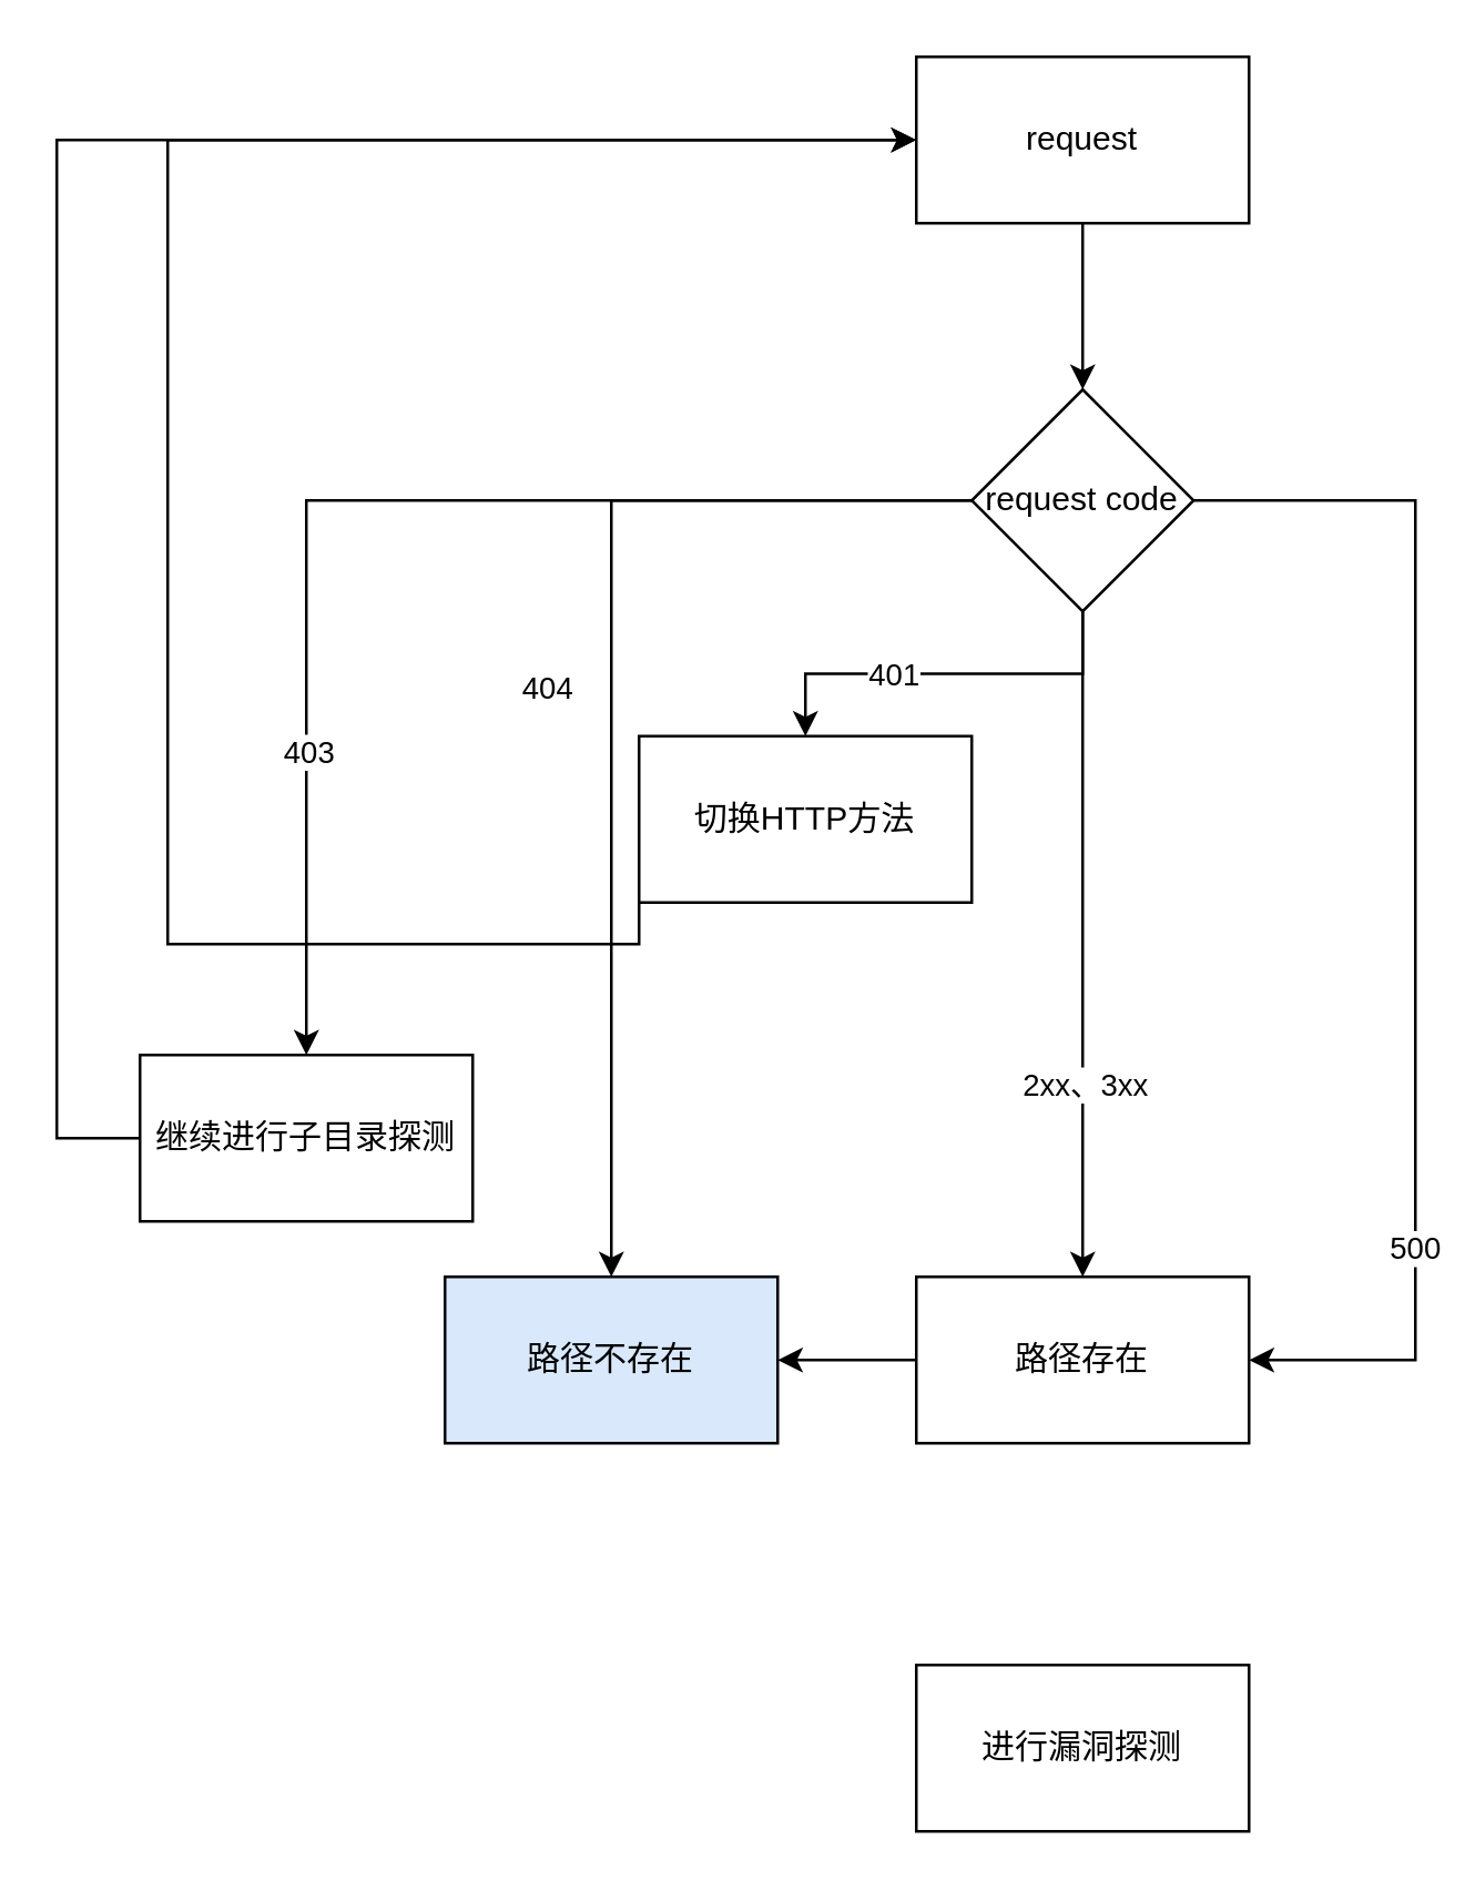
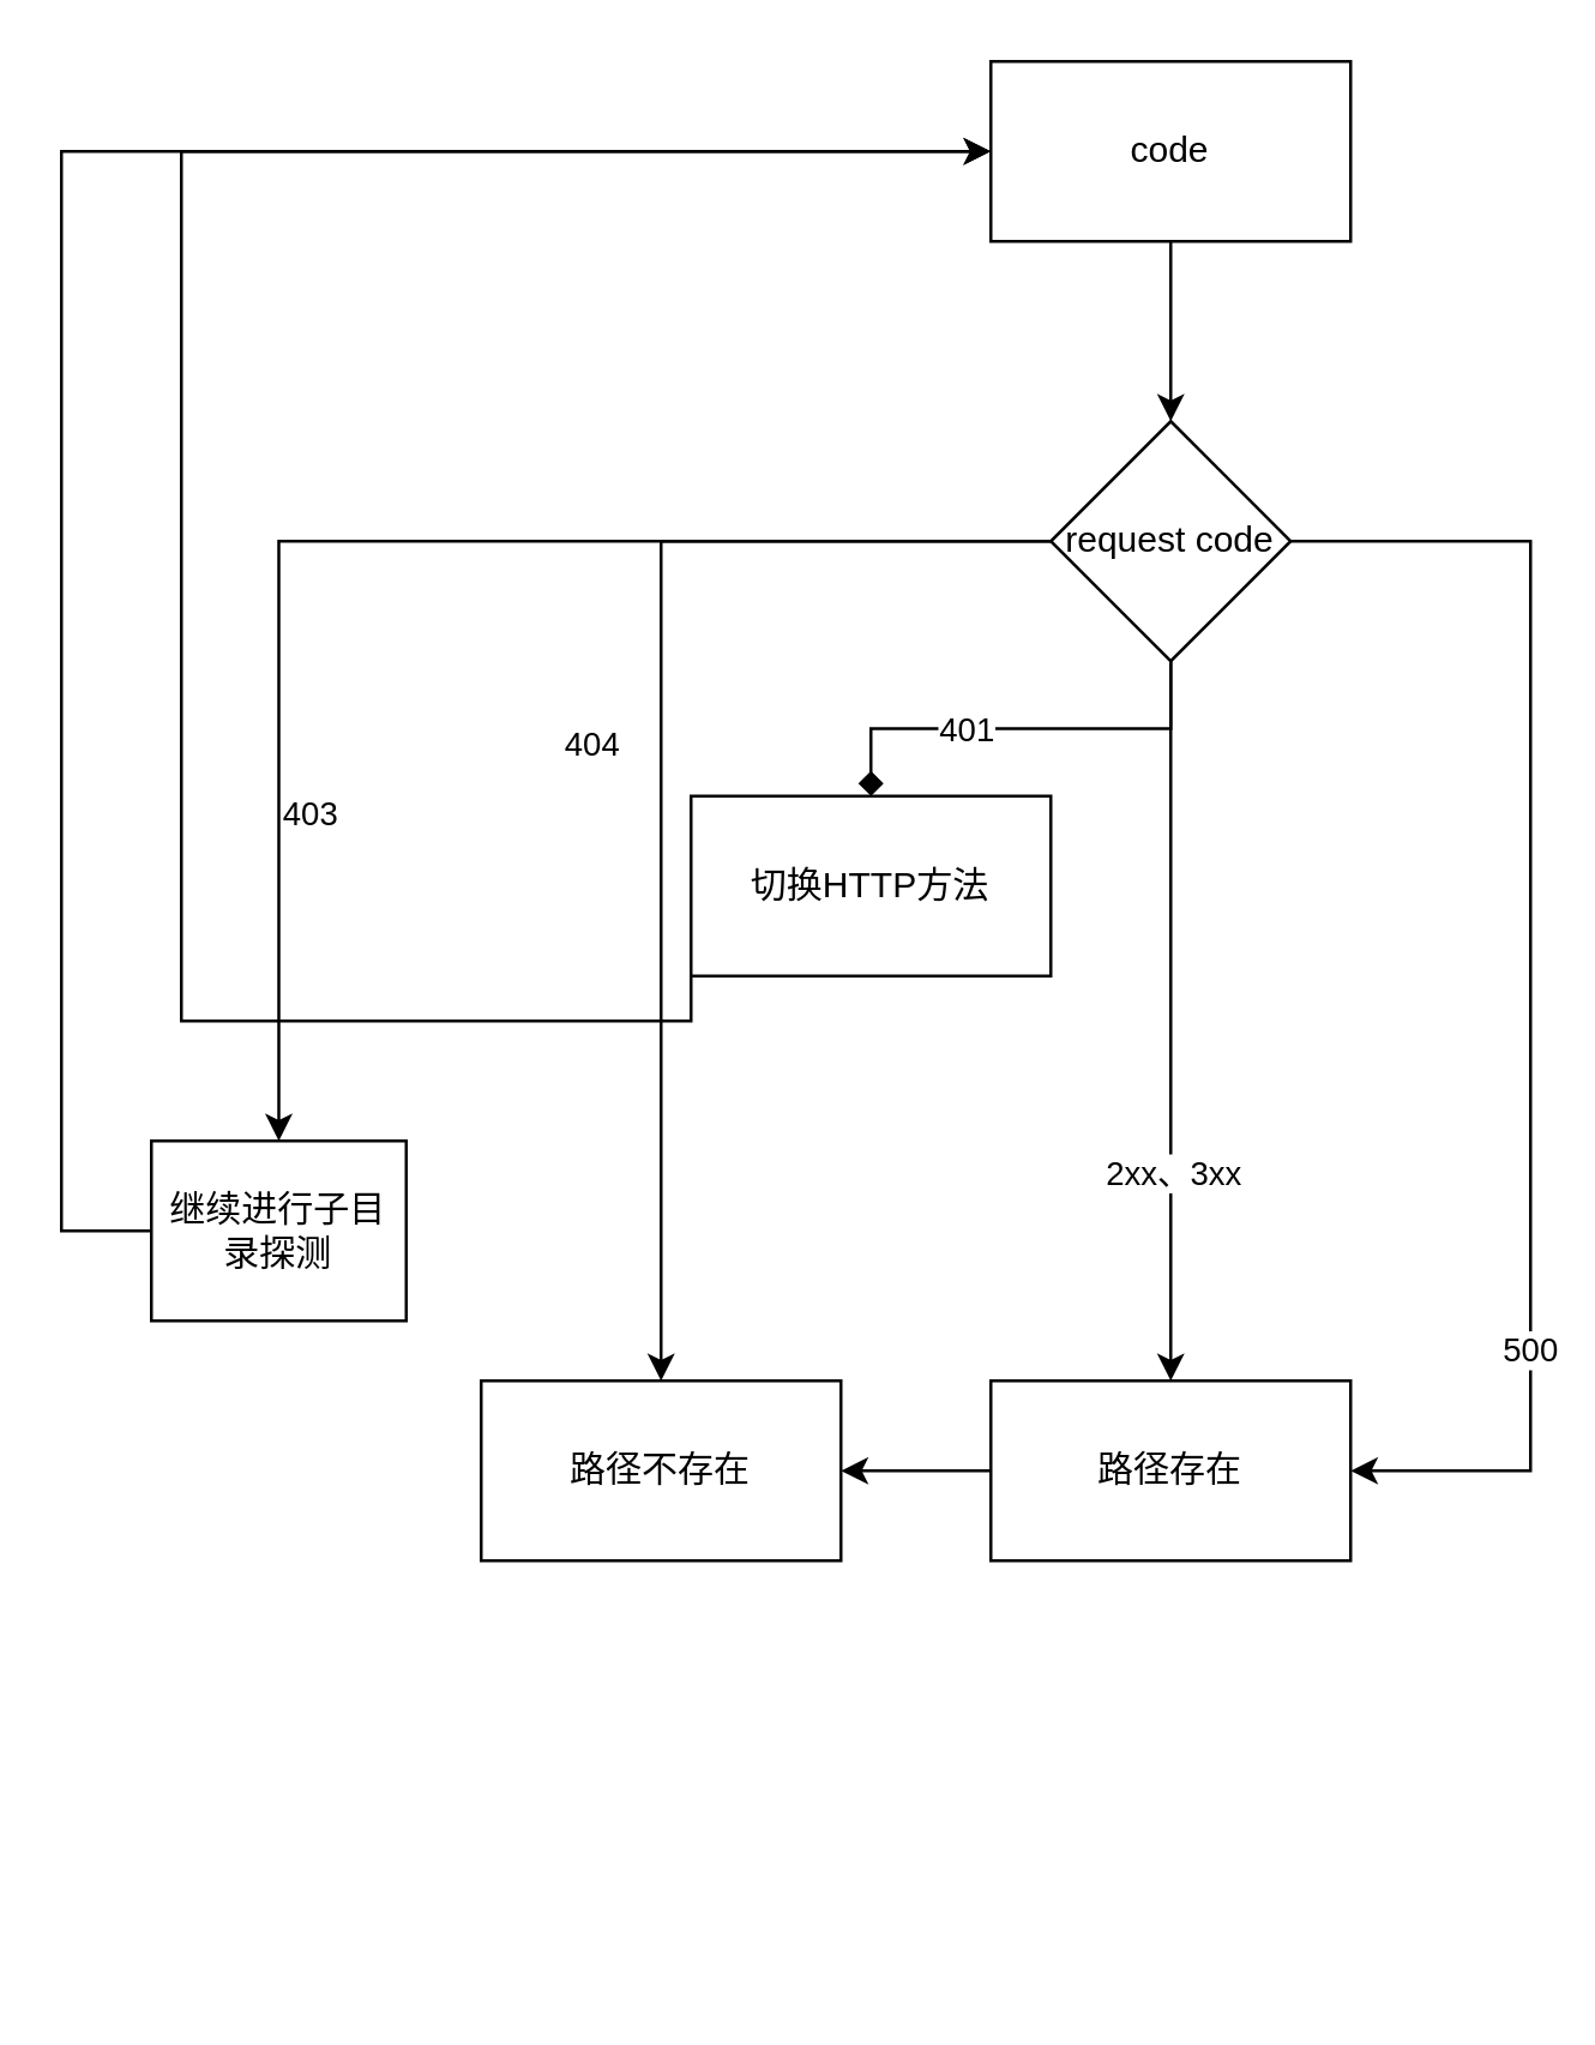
  <mxCell id="0" />
  <mxCell id="1" parent="0" />
  <mxCell id="2" value="" style="edgeStyle=orthogonalEdgeStyle;rounded=0;orthogonalLoop=1;jettySize=auto;html=1;" edge="1" parent="1" source="3" target="14"><mxGeometry relative="1" as="geometry" /></mxCell>
- <mxCell id="3" value="request" style="rounded=0;whiteSpace=wrap;html=1;" vertex="1" parent="1"><mxGeometry x="330" y="20" width="120" height="60" as="geometry" /></mxCell>
+ <mxCell id="3" value="code" style="rounded=0;whiteSpace=wrap;html=1;" vertex="1" parent="1"><mxGeometry x="330" y="20" width="120" height="60" as="geometry" /></mxCell>
  <mxCell id="4" value="" style="edgeStyle=orthogonalEdgeStyle;rounded=0;orthogonalLoop=1;jettySize=auto;html=1;" edge="1" parent="1" source="14" target="16"><mxGeometry relative="1" as="geometry" /></mxCell>
  <mxCell id="5" value="2xx、3xx" style="edgeLabel;html=1;align=center;verticalAlign=middle;resizable=0;points=[];" vertex="1" connectable="0" parent="4"><mxGeometry x="-0.127" relative="1" as="geometry"><mxPoint y="65" as="offset" /></mxGeometry></mxCell>
  <mxCell id="6" value="" style="edgeStyle=orthogonalEdgeStyle;rounded=0;orthogonalLoop=1;jettySize=auto;html=1;" edge="1" parent="1" source="14" target="18"><mxGeometry relative="1" as="geometry" /></mxCell>
  <mxCell id="7" value="403" style="edgeLabel;html=1;align=center;verticalAlign=middle;resizable=0;points=[];" vertex="1" connectable="0" parent="6"><mxGeometry x="-0.118" y="-1" relative="1" as="geometry"><mxPoint x="-46" y="91" as="offset" /></mxGeometry></mxCell>
  <mxCell id="8" value="" style="edgeStyle=orthogonalEdgeStyle;rounded=0;orthogonalLoop=1;jettySize=auto;html=1;" edge="1" parent="1" source="14" target="19"><mxGeometry relative="1" as="geometry" /></mxCell>
  <mxCell id="9" value="404" style="edgeLabel;html=1;align=center;verticalAlign=middle;resizable=0;points=[];" vertex="1" connectable="0" parent="8"><mxGeometry x="-0.344" y="-3" relative="1" as="geometry"><mxPoint x="-21" y="63" as="offset" /></mxGeometry></mxCell>
  <mxCell id="10" style="edgeStyle=orthogonalEdgeStyle;rounded=0;orthogonalLoop=1;jettySize=auto;html=1;entryX=1;entryY=0.5;entryDx=0;entryDy=0;" edge="1" parent="1" source="14" target="16"><mxGeometry relative="1" as="geometry"><mxPoint x="550" y="70" as="targetPoint" /><Array as="points"><mxPoint x="510" y="180" /><mxPoint x="510" y="490" /></Array></mxGeometry></mxCell>
  <mxCell id="11" value="500" style="edgeLabel;html=1;align=center;verticalAlign=middle;resizable=0;points=[];" vertex="1" connectable="0" parent="10"><mxGeometry x="0.551" y="-1" relative="1" as="geometry"><mxPoint as="offset" /></mxGeometry></mxCell>
- <mxCell id="12" style="edgeStyle=orthogonalEdgeStyle;rounded=0;orthogonalLoop=1;jettySize=auto;html=1;entryX=0.5;entryY=0;entryDx=0;entryDy=0;" edge="1" parent="1" source="14" target="22"><mxGeometry relative="1" as="geometry"><mxPoint x="300" y="280" as="targetPoint" /></mxGeometry></mxCell>
+ <mxCell id="12" style="edgeStyle=orthogonalEdgeStyle;rounded=0;orthogonalLoop=1;jettySize=auto;html=1;entryX=0.5;entryY=0;entryDx=0;entryDy=0;endArrow=diamond;" edge="1" parent="1" source="14" target="22"><mxGeometry relative="1" as="geometry"><mxPoint x="300" y="280" as="targetPoint" /></mxGeometry></mxCell>
  <mxCell id="13" value="401" style="edgeLabel;html=1;align=center;verticalAlign=middle;resizable=0;points=[];" vertex="1" connectable="0" parent="12"><mxGeometry x="0.252" relative="1" as="geometry"><mxPoint as="offset" /></mxGeometry></mxCell>
  <mxCell id="14" value="request code" style="rhombus;whiteSpace=wrap;html=1;rounded=0;" vertex="1" parent="1"><mxGeometry x="350" y="140" width="80" height="80" as="geometry" /></mxCell>
  <mxCell id="15" value="" style="edgeStyle=orthogonalEdgeStyle;rounded=0;orthogonalLoop=1;jettySize=auto;html=1;" edge="1" parent="1" source="16" target="19"><mxGeometry relative="1" as="geometry" /></mxCell>
  <mxCell id="16" value="路径存在" style="rounded=0;whiteSpace=wrap;html=1;" vertex="1" parent="1"><mxGeometry x="330" y="460" width="120" height="60" as="geometry" /></mxCell>
  <mxCell id="17" style="edgeStyle=orthogonalEdgeStyle;rounded=0;orthogonalLoop=1;jettySize=auto;html=1;entryX=0;entryY=0.5;entryDx=0;entryDy=0;exitX=0;exitY=0.5;exitDx=0;exitDy=0;" edge="1" parent="1" source="18" target="3"><mxGeometry relative="1" as="geometry"><Array as="points"><mxPoint x="20" y="410" /><mxPoint x="20" y="50" /></Array></mxGeometry></mxCell>
- <mxCell id="18" value="继续进行子目录探测" style="rounded=0;whiteSpace=wrap;html=1;" vertex="1" parent="1"><mxGeometry x="50" y="380" width="120" height="60" as="geometry" /></mxCell>
- <mxCell id="19" value="路径不存在" style="whiteSpace=wrap;html=1;rounded=0;fillColor=#dae8fc;" vertex="1" parent="1"><mxGeometry x="160" y="460" width="120" height="60" as="geometry" /></mxCell>
- <mxCell id="20" value="进行漏洞探测" style="whiteSpace=wrap;html=1;rounded=0;" vertex="1" parent="1"><mxGeometry x="330" y="600" width="120" height="60" as="geometry" /></mxCell>
+ <mxCell id="18" value="继续进行子目录探测" style="rounded=0;whiteSpace=wrap;html=1;" vertex="1" parent="1"><mxGeometry x="50" y="380" width="85" height="60" as="geometry" /></mxCell>
+ <mxCell id="19" value="路径不存在" style="whiteSpace=wrap;html=1;rounded=0;" vertex="1" parent="1"><mxGeometry x="160" y="460" width="120" height="60" as="geometry" /></mxCell>
  <mxCell id="21" style="edgeStyle=orthogonalEdgeStyle;rounded=0;orthogonalLoop=1;jettySize=auto;html=1;entryX=0;entryY=0.5;entryDx=0;entryDy=0;exitX=0;exitY=0.5;exitDx=0;exitDy=0;" edge="1" parent="1" source="22" target="3"><mxGeometry relative="1" as="geometry"><Array as="points"><mxPoint x="60" y="340" /><mxPoint x="60" y="50" /></Array></mxGeometry></mxCell>
  <mxCell id="22" value="切换HTTP方法" style="whiteSpace=wrap;html=1;rounded=0;" vertex="1" parent="1"><mxGeometry x="230" y="265" width="120" height="60" as="geometry" /></mxCell>
